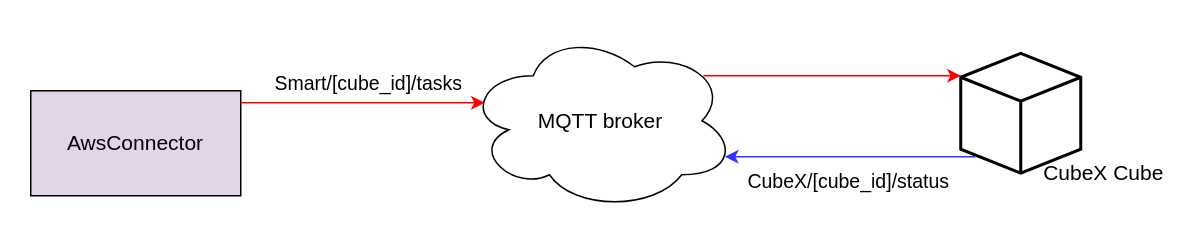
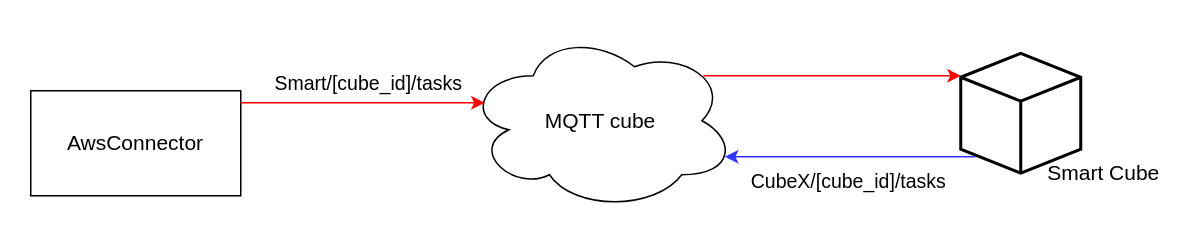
  <mxCell id="0" />
  <mxCell id="1" parent="0" />
- <mxCell id="2" value="MQTT broker" style="ellipse;shape=cloud;whiteSpace=wrap;html=1;fontSize=14;" vertex="1" parent="1"><mxGeometry x="310" y="20" width="180" height="120" as="geometry" /></mxCell>
+ <mxCell id="2" value="MQTT cube" style="ellipse;shape=cloud;whiteSpace=wrap;html=1;fontSize=14;" vertex="1" parent="1"><mxGeometry x="310" y="20" width="180" height="120" as="geometry" /></mxCell>
  <mxCell id="3" value="" style="html=1;verticalLabelPosition=bottom;align=center;labelBackgroundColor=#ffffff;verticalAlign=top;strokeWidth=2;strokeColor=#000000;shadow=0;dashed=0;shape=mxgraph.ios7.icons.cube;" vertex="1" parent="1"><mxGeometry x="640" y="35" width="80" height="80" as="geometry" /></mxCell>
- <mxCell id="4" value="AwsConnector" style="rounded=0;whiteSpace=wrap;html=1;fontSize=14;fillColor=#e1d5e7;" vertex="1" parent="1"><mxGeometry x="20" y="60" width="140" height="70" as="geometry" /></mxCell>
+ <mxCell id="4" value="AwsConnector" style="rounded=0;whiteSpace=wrap;html=1;fontSize=14;" vertex="1" parent="1"><mxGeometry x="20" y="60" width="140" height="70" as="geometry" /></mxCell>
  <mxCell id="5" value="" style="endArrow=classic;html=1;entryX=0.07;entryY=0.4;entryDx=0;entryDy=0;entryPerimeter=0;strokeColor=#FF0000;" edge="1" parent="1" target="2"><mxGeometry width="50" height="50" relative="1" as="geometry"><mxPoint x="160" y="68" as="sourcePoint" /><mxPoint x="400" y="95" as="targetPoint" /></mxGeometry></mxCell>
  <mxCell id="6" value="" style="endArrow=none;html=1;exitX=0.96;exitY=0.7;exitDx=0;exitDy=0;exitPerimeter=0;startArrow=classic;startFill=1;endFill=0;jumpSize=6;strokeColor=#3333FF;" edge="1" parent="1" source="2"><mxGeometry width="50" height="50" relative="1" as="geometry"><mxPoint x="350" y="145" as="sourcePoint" /><mxPoint x="650" y="104" as="targetPoint" /></mxGeometry></mxCell>
  <mxCell id="7" value="&lt;font style=&quot;font-size: 13px&quot;&gt;Smart/[cube_id]/tasks&lt;/font&gt;" style="text;html=1;align=center;verticalAlign=middle;resizable=0;points=[];autosize=1;" vertex="1" parent="1"><mxGeometry x="170" y="45" width="150" height="20" as="geometry" /></mxCell>
- <mxCell id="8" value="&lt;font style=&quot;font-size: 13px&quot;&gt;CubeX/[cube_id]/status&lt;/font&gt;" style="text;html=1;align=center;verticalAlign=middle;resizable=0;points=[];autosize=1;fontSize=14;" vertex="1" parent="1"><mxGeometry x="490" y="110" width="150" height="20" as="geometry" /></mxCell>
+ <mxCell id="8" value="&lt;font style=&quot;font-size: 13px&quot;&gt;CubeX/[cube_id]/tasks&lt;/font&gt;" style="text;html=1;align=center;verticalAlign=middle;resizable=0;points=[];autosize=1;fontSize=14;" vertex="1" parent="1"><mxGeometry x="490" y="110" width="150" height="20" as="geometry" /></mxCell>
  <mxCell id="9" value="" style="endArrow=classic;html=1;fontSize=14;exitX=0.88;exitY=0.25;exitDx=0;exitDy=0;exitPerimeter=0;strokeColor=#FF0000;" edge="1" parent="1" source="2"><mxGeometry width="50" height="50" relative="1" as="geometry"><mxPoint x="390" y="145" as="sourcePoint" /><mxPoint x="640" y="50" as="targetPoint" /></mxGeometry></mxCell>
- <mxCell id="10" value="CubeX Cube" style="text;html=1;align=center;verticalAlign=middle;resizable=0;points=[];autosize=1;fontSize=14;" vertex="1" parent="1"><mxGeometry x="690" y="105" width="90" height="20" as="geometry" /></mxCell>
+ <mxCell id="10" value="Smart Cube" style="text;html=1;align=center;verticalAlign=middle;resizable=0;points=[];autosize=1;fontSize=14;" vertex="1" parent="1"><mxGeometry x="690" y="105" width="90" height="20" as="geometry" /></mxCell>
